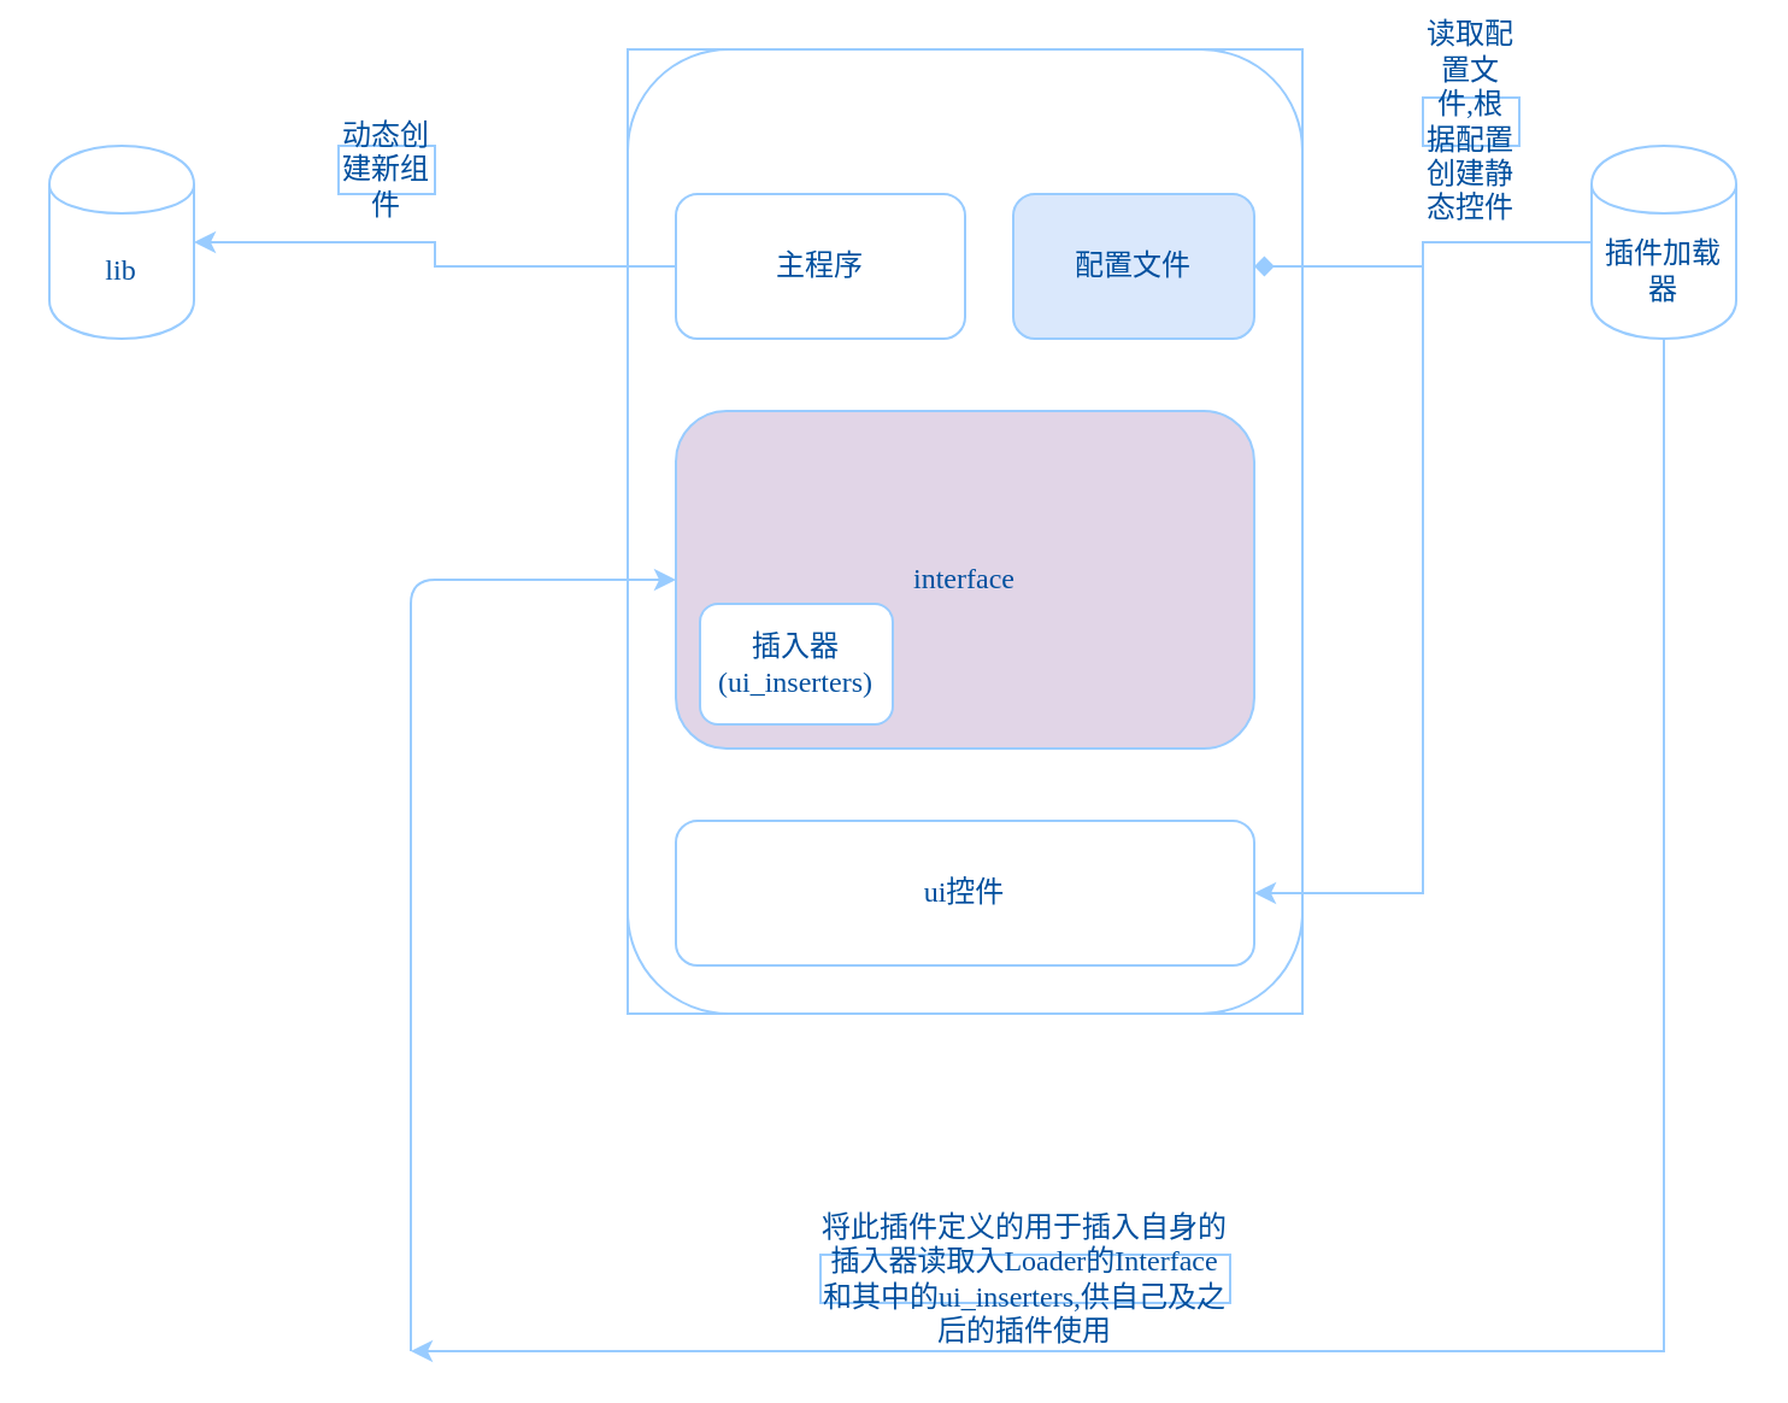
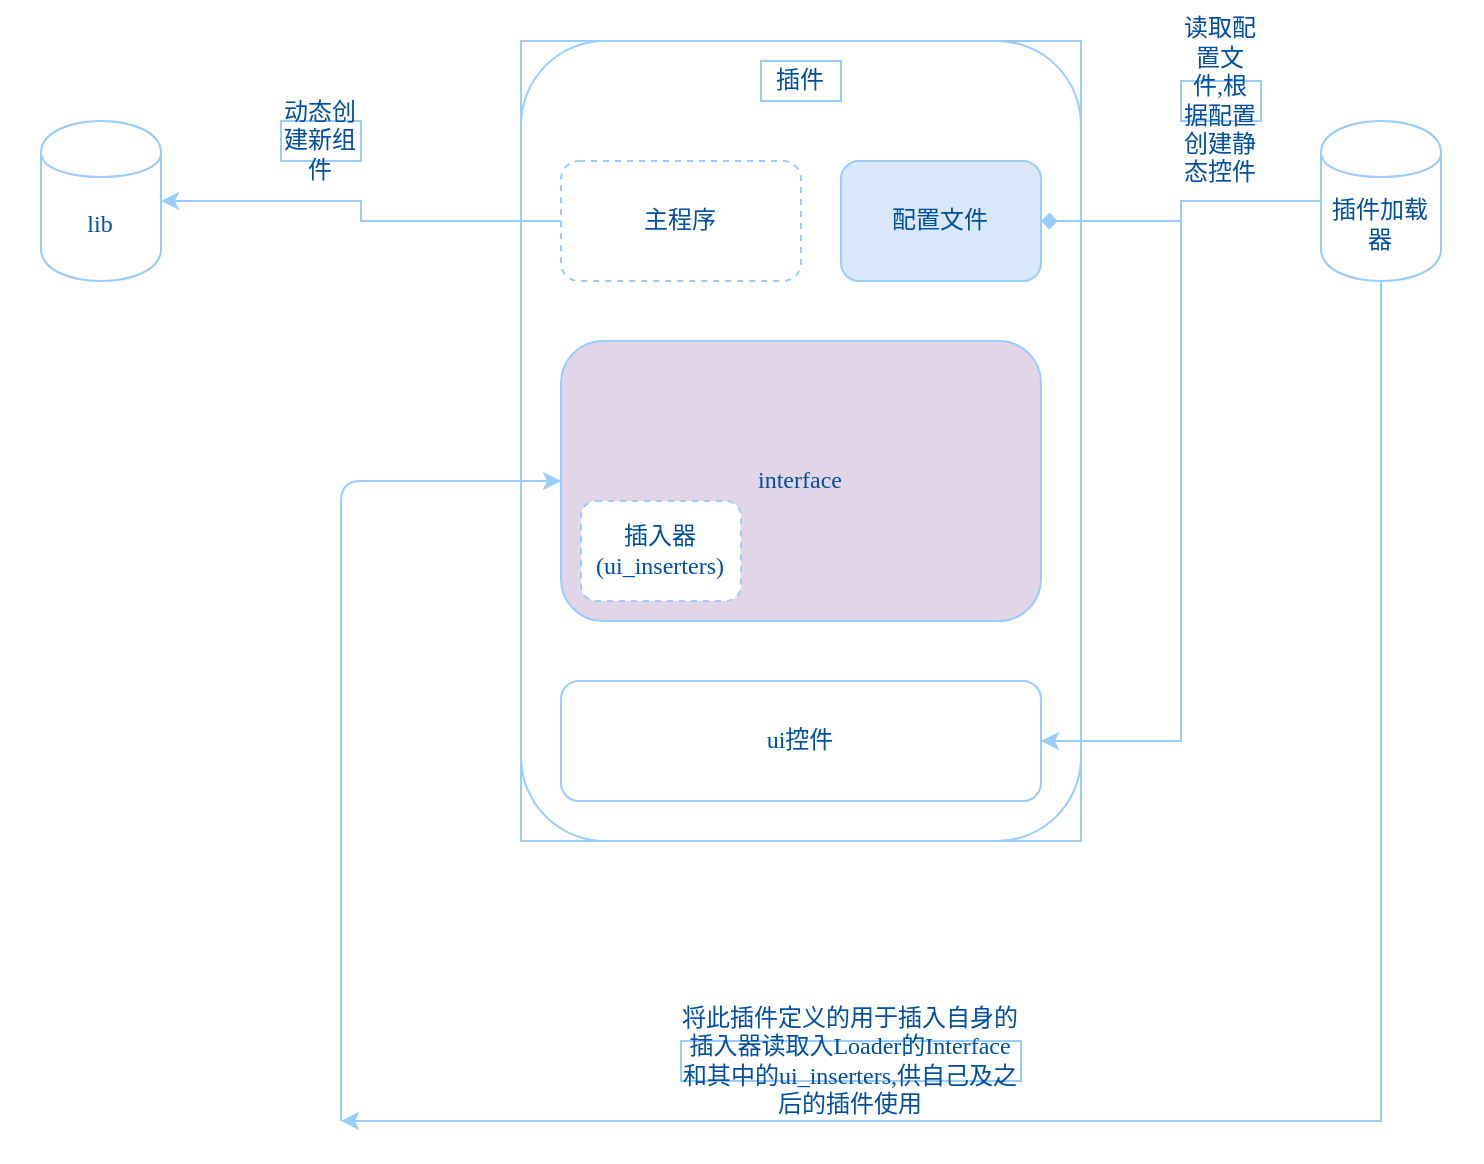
  <mxCell id="0" />
  <mxCell id="1" parent="0" />
  <mxCell id="2" value="" style="group;strokeColor=#99CCFF;fontFamily=Garamond;fontColor=#004F9E;" parent="1" vertex="1" connectable="0"><mxGeometry x="260" y="20" width="280" height="400" as="geometry" /></mxCell>
  <mxCell id="3" value="" style="rounded=1;whiteSpace=wrap;html=1;strokeColor=#99CCFF;fontFamily=Garamond;fontColor=#004F9E;" parent="2" vertex="1"><mxGeometry width="280" height="400" as="geometry" /></mxCell>
+ <mxCell id="4" value="插件" style="text;html=1;align=center;verticalAlign=middle;whiteSpace=wrap;rounded=0;strokeColor=#99CCFF;fontFamily=Garamond;fontColor=#004F9E;" parent="2" vertex="1"><mxGeometry x="120" y="10" width="40" height="20" as="geometry" /></mxCell>
  <mxCell id="5" value="配置文件" style="rounded=1;whiteSpace=wrap;html=1;strokeColor=#99CCFF;fontFamily=Garamond;fontColor=#004F9E;fillColor=#dae8fc;" parent="2" vertex="1"><mxGeometry x="160" y="60" width="100" height="60" as="geometry" /></mxCell>
- <mxCell id="6" value="主程序" style="rounded=1;whiteSpace=wrap;html=1;strokeColor=#99CCFF;fontFamily=Garamond;fontColor=#004F9E;" parent="2" vertex="1"><mxGeometry x="20" y="60" width="120" height="60" as="geometry" /></mxCell>
+ <mxCell id="6" value="主程序" style="rounded=1;whiteSpace=wrap;html=1;strokeColor=#99CCFF;fontFamily=Garamond;fontColor=#004F9E;dashed=1;" parent="2" vertex="1"><mxGeometry x="20" y="60" width="120" height="60" as="geometry" /></mxCell>
  <mxCell id="7" value="interface" style="rounded=1;whiteSpace=wrap;html=1;strokeColor=#99CCFF;fontFamily=Garamond;fontColor=#004F9E;fillColor=#e1d5e7;" parent="2" vertex="1"><mxGeometry x="20" y="150" width="240" height="140" as="geometry" /></mxCell>
  <mxCell id="8" value="ui控件" style="rounded=1;whiteSpace=wrap;html=1;strokeColor=#99CCFF;fontFamily=Garamond;fontColor=#004F9E;" parent="2" vertex="1"><mxGeometry x="20" y="320" width="240" height="60" as="geometry" /></mxCell>
- <mxCell id="9" value="插入器(ui_inserters)" style="rounded=1;whiteSpace=wrap;html=1;strokeColor=#99CCFF;fontFamily=Garamond;fontColor=#004F9E;" parent="2" vertex="1"><mxGeometry x="30" y="230" width="80" height="50" as="geometry" /></mxCell>
+ <mxCell id="9" value="插入器(ui_inserters)" style="rounded=1;whiteSpace=wrap;html=1;strokeColor=#99CCFF;fontFamily=Garamond;fontColor=#004F9E;dashed=1;" parent="2" vertex="1"><mxGeometry x="30" y="230" width="80" height="50" as="geometry" /></mxCell>
  <mxCell id="10" value="lib" style="shape=cylinder;whiteSpace=wrap;html=1;boundedLbl=1;backgroundOutline=1;strokeColor=#99CCFF;fontFamily=Garamond;fontColor=#004F9E;" parent="1" vertex="1"><mxGeometry x="20" y="60" width="60" height="80" as="geometry" /></mxCell>
  <mxCell id="11" style="edgeStyle=orthogonalEdgeStyle;rounded=0;orthogonalLoop=1;jettySize=auto;html=1;exitX=0;exitY=0.5;exitDx=0;exitDy=0;entryX=1;entryY=0.5;entryDx=0;entryDy=0;strokeColor=#99CCFF;fontFamily=Garamond;fontColor=#004F9E;" parent="1" source="6" target="10" edge="1"><mxGeometry relative="1" as="geometry"><Array as="points"><mxPoint x="180" y="110" /><mxPoint x="180" y="100" /></Array></mxGeometry></mxCell>
  <mxCell id="12" value="动态创建新组件" style="text;html=1;align=center;verticalAlign=middle;whiteSpace=wrap;rounded=0;strokeColor=#99CCFF;fontFamily=Garamond;fontColor=#004F9E;" parent="1" vertex="1"><mxGeometry x="140" y="60" width="40" height="20" as="geometry" /></mxCell>
  <mxCell id="13" value="" style="edgeStyle=orthogonalEdgeStyle;rounded=0;orthogonalLoop=1;jettySize=auto;html=1;entryX=1;entryY=0.5;entryDx=0;entryDy=0;strokeColor=#99CCFF;fontFamily=Garamond;fontColor=#004F9E;endArrow=diamond;" parent="1" source="16" target="5" edge="1"><mxGeometry relative="1" as="geometry"><mxPoint x="580" y="99" as="targetPoint" /></mxGeometry></mxCell>
  <mxCell id="14" style="edgeStyle=orthogonalEdgeStyle;rounded=0;orthogonalLoop=1;jettySize=auto;html=1;exitX=0;exitY=0.5;exitDx=0;exitDy=0;entryX=1;entryY=0.5;entryDx=0;entryDy=0;strokeColor=#99CCFF;fontFamily=Garamond;fontColor=#004F9E;" parent="1" source="16" target="8" edge="1"><mxGeometry relative="1" as="geometry" /></mxCell>
  <mxCell id="15" style="edgeStyle=orthogonalEdgeStyle;rounded=0;orthogonalLoop=1;jettySize=auto;html=1;exitX=0.5;exitY=1;exitDx=0;exitDy=0;strokeColor=#99CCFF;fontFamily=Garamond;fontColor=#004F9E;" parent="1" source="16" edge="1"><mxGeometry relative="1" as="geometry"><mxPoint x="170" y="560" as="targetPoint" /><Array as="points"><mxPoint x="690" y="420" /><mxPoint x="690" y="420" /></Array></mxGeometry></mxCell>
  <mxCell id="16" value="插件加载器" style="shape=cylinder;whiteSpace=wrap;html=1;boundedLbl=1;backgroundOutline=1;strokeColor=#99CCFF;fontFamily=Garamond;fontColor=#004F9E;" parent="1" vertex="1"><mxGeometry x="660" y="60" width="60" height="80" as="geometry" /></mxCell>
  <mxCell id="17" value="读取配置文件,根据配置创建静态控件" style="text;html=1;align=center;verticalAlign=middle;whiteSpace=wrap;rounded=0;strokeColor=#99CCFF;fontFamily=Garamond;fontColor=#004F9E;" parent="1" vertex="1"><mxGeometry x="590" y="40" width="40" height="20" as="geometry" /></mxCell>
  <mxCell id="18" value="" style="endArrow=classic;html=1;entryX=0;entryY=0.5;entryDx=0;entryDy=0;strokeColor=#99CCFF;fontFamily=Garamond;fontColor=#004F9E;" parent="1" target="7" edge="1"><mxGeometry width="50" height="50" relative="1" as="geometry"><mxPoint x="170" y="560" as="sourcePoint" /><mxPoint x="220" y="510" as="targetPoint" /><Array as="points"><mxPoint x="170" y="275" /><mxPoint x="170" y="240" /></Array></mxGeometry></mxCell>
  <mxCell id="19" value="将此插件定义的用于插入自身的插入器读取入Loader的Interface和其中的ui_inserters,供自己及之后的插件使用" style="text;html=1;align=center;verticalAlign=middle;whiteSpace=wrap;rounded=0;strokeColor=#99CCFF;fontFamily=Garamond;fontColor=#004F9E;" parent="1" vertex="1"><mxGeometry x="340" y="520" width="170" height="20" as="geometry" /></mxCell>
